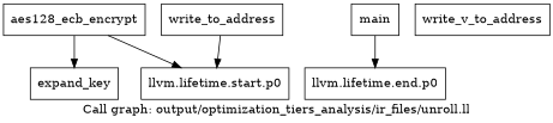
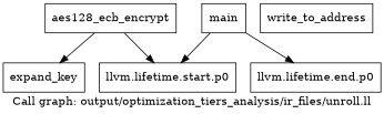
  digraph {
    label="Call graph: output/optimization_tiers_analysis/ir_files/unroll.ll"
    node [shape=record]
    n1 [label="{expand_key}"]
    n2 [label="{llvm.lifetime.start.p0}"]
    n3 [label="{llvm.lifetime.end.p0}"]
    n4 [label="{main}"]
    n5 [label="{aes128_ecb_encrypt}"]
    n6 [label="{write_to_address}"]
-   n7 [label="{write_v_to_address}"]
-   n6 -> n2
+   n4 -> n2
    n4 -> n3
    n5 -> n1
    n5 -> n2
  }
